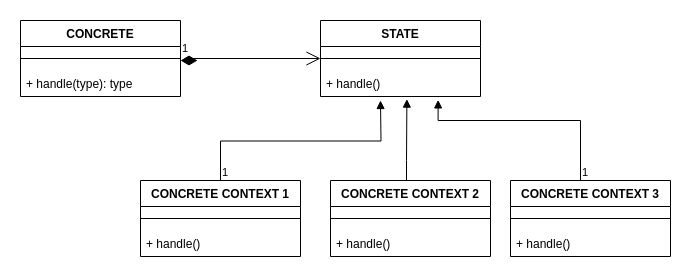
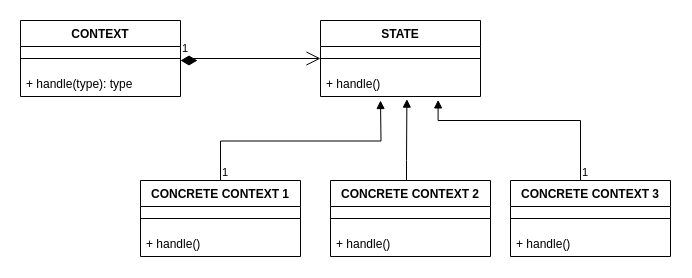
  <mxCell id="0" />
  <mxCell id="1" parent="0" />
- <mxCell id="2" value="CONCRETE" style="swimlane;fontStyle=1;align=center;verticalAlign=top;childLayout=stackLayout;horizontal=1;startSize=26;horizontalStack=0;resizeParent=1;resizeParentMax=0;resizeLast=0;collapsible=1;marginBottom=0;whiteSpace=wrap;html=1;" vertex="1" parent="1"><mxGeometry x="20" y="20" width="160" height="76" as="geometry" /></mxCell>
+ <mxCell id="2" value="CONTEXT" style="swimlane;fontStyle=1;align=center;verticalAlign=top;childLayout=stackLayout;horizontal=1;startSize=26;horizontalStack=0;resizeParent=1;resizeParentMax=0;resizeLast=0;collapsible=1;marginBottom=0;whiteSpace=wrap;html=1;" vertex="1" parent="1"><mxGeometry x="20" y="20" width="160" height="76" as="geometry" /></mxCell>
  <mxCell id="3" value="" style="line;strokeWidth=1;fillColor=none;align=left;verticalAlign=middle;spacingTop=-1;spacingLeft=3;spacingRight=3;rotatable=0;labelPosition=right;points=[];portConstraint=eastwest;strokeColor=inherit;" vertex="1" parent="2"><mxGeometry y="26" width="160" height="24" as="geometry" /></mxCell>
  <mxCell id="4" value="1" style="endArrow=open;html=1;endSize=12;startArrow=diamondThin;startSize=14;startFill=1;edgeStyle=orthogonalEdgeStyle;align=left;verticalAlign=bottom;rounded=0;entryX=0;entryY=0.5;entryDx=0;entryDy=0;" edge="1" parent="2" target="6"><mxGeometry x="-1" y="3" relative="1" as="geometry"><mxPoint x="160" y="40" as="sourcePoint" /><mxPoint x="320" y="40" as="targetPoint" /><Array as="points"><mxPoint x="170" y="40" /><mxPoint x="170" y="38" /></Array></mxGeometry></mxCell>
  <mxCell id="5" value="+ handle(type): type" style="text;strokeColor=none;fillColor=none;align=left;verticalAlign=top;spacingLeft=4;spacingRight=4;overflow=hidden;rotatable=0;points=[[0,0.5],[1,0.5]];portConstraint=eastwest;whiteSpace=wrap;html=1;" vertex="1" parent="2"><mxGeometry y="50" width="160" height="26" as="geometry" /></mxCell>
  <mxCell id="6" value="STATE" style="swimlane;fontStyle=1;align=center;verticalAlign=top;childLayout=stackLayout;horizontal=1;startSize=26;horizontalStack=0;resizeParent=1;resizeParentMax=0;resizeLast=0;collapsible=1;marginBottom=0;whiteSpace=wrap;html=1;" vertex="1" parent="1"><mxGeometry x="320" y="20" width="160" height="76" as="geometry" /></mxCell>
  <mxCell id="7" value="" style="line;strokeWidth=1;fillColor=none;align=left;verticalAlign=middle;spacingTop=-1;spacingLeft=3;spacingRight=3;rotatable=0;labelPosition=right;points=[];portConstraint=eastwest;strokeColor=inherit;" vertex="1" parent="6"><mxGeometry y="26" width="160" height="24" as="geometry" /></mxCell>
  <mxCell id="8" value="+ handle()" style="text;strokeColor=none;fillColor=none;align=left;verticalAlign=top;spacingLeft=4;spacingRight=4;overflow=hidden;rotatable=0;points=[[0,0.5],[1,0.5]];portConstraint=eastwest;whiteSpace=wrap;html=1;" vertex="1" parent="6"><mxGeometry y="50" width="160" height="26" as="geometry" /></mxCell>
  <mxCell id="9" value="CONCRETE CONTEXT 1" style="swimlane;fontStyle=1;align=center;verticalAlign=top;childLayout=stackLayout;horizontal=1;startSize=26;horizontalStack=0;resizeParent=1;resizeParentMax=0;resizeLast=0;collapsible=1;marginBottom=0;whiteSpace=wrap;html=1;" vertex="1" parent="1"><mxGeometry x="140" y="180" width="160" height="76" as="geometry" /></mxCell>
  <mxCell id="10" value="" style="line;strokeWidth=1;fillColor=none;align=left;verticalAlign=middle;spacingTop=-1;spacingLeft=3;spacingRight=3;rotatable=0;labelPosition=right;points=[];portConstraint=eastwest;strokeColor=inherit;" vertex="1" parent="9"><mxGeometry y="26" width="160" height="24" as="geometry" /></mxCell>
  <mxCell id="11" value="+ handle()" style="text;strokeColor=none;fillColor=none;align=left;verticalAlign=top;spacingLeft=4;spacingRight=4;overflow=hidden;rotatable=0;points=[[0,0.5],[1,0.5]];portConstraint=eastwest;whiteSpace=wrap;html=1;" vertex="1" parent="9"><mxGeometry y="50" width="160" height="26" as="geometry" /></mxCell>
  <mxCell id="12" value="CONCRETE CONTEXT 2" style="swimlane;fontStyle=1;align=center;verticalAlign=top;childLayout=stackLayout;horizontal=1;startSize=26;horizontalStack=0;resizeParent=1;resizeParentMax=0;resizeLast=0;collapsible=1;marginBottom=0;whiteSpace=wrap;html=1;" vertex="1" parent="1"><mxGeometry x="330" y="180" width="160" height="76" as="geometry" /></mxCell>
  <mxCell id="13" value="" style="line;strokeWidth=1;fillColor=none;align=left;verticalAlign=middle;spacingTop=-1;spacingLeft=3;spacingRight=3;rotatable=0;labelPosition=right;points=[];portConstraint=eastwest;strokeColor=inherit;" vertex="1" parent="12"><mxGeometry y="26" width="160" height="24" as="geometry" /></mxCell>
  <mxCell id="14" value="+ handle()" style="text;strokeColor=none;fillColor=none;align=left;verticalAlign=top;spacingLeft=4;spacingRight=4;overflow=hidden;rotatable=0;points=[[0,0.5],[1,0.5]];portConstraint=eastwest;whiteSpace=wrap;html=1;" vertex="1" parent="12"><mxGeometry y="50" width="160" height="26" as="geometry" /></mxCell>
  <mxCell id="15" value="CONCRETE CONTEXT 3" style="swimlane;fontStyle=1;align=center;verticalAlign=top;childLayout=stackLayout;horizontal=1;startSize=26;horizontalStack=0;resizeParent=1;resizeParentMax=0;resizeLast=0;collapsible=1;marginBottom=0;whiteSpace=wrap;html=1;" vertex="1" parent="1"><mxGeometry x="510" y="180" width="160" height="76" as="geometry" /></mxCell>
  <mxCell id="16" value="" style="endArrow=block;endFill=1;html=1;edgeStyle=orthogonalEdgeStyle;align=left;verticalAlign=top;rounded=0;entryX=0.735;entryY=1.131;entryDx=0;entryDy=0;entryPerimeter=0;" edge="1" parent="15" target="8"><mxGeometry x="-1" relative="1" as="geometry"><mxPoint x="70" as="sourcePoint" /><mxPoint x="230" as="targetPoint" /><Array as="points"><mxPoint x="70" y="-60" /><mxPoint x="-72" y="-60" /></Array></mxGeometry></mxCell>
  <mxCell id="17" value="1" style="edgeLabel;resizable=0;html=1;align=left;verticalAlign=bottom;" connectable="0" vertex="1" parent="16"><mxGeometry x="-1" relative="1" as="geometry" /></mxCell>
  <mxCell id="18" value="" style="line;strokeWidth=1;fillColor=none;align=left;verticalAlign=middle;spacingTop=-1;spacingLeft=3;spacingRight=3;rotatable=0;labelPosition=right;points=[];portConstraint=eastwest;strokeColor=inherit;" vertex="1" parent="15"><mxGeometry y="26" width="160" height="24" as="geometry" /></mxCell>
  <mxCell id="19" value="+ handle()" style="text;strokeColor=none;fillColor=none;align=left;verticalAlign=top;spacingLeft=4;spacingRight=4;overflow=hidden;rotatable=0;points=[[0,0.5],[1,0.5]];portConstraint=eastwest;whiteSpace=wrap;html=1;" vertex="1" parent="15"><mxGeometry y="50" width="160" height="26" as="geometry" /></mxCell>
  <mxCell id="20" value="" style="endArrow=block;endFill=1;html=1;edgeStyle=orthogonalEdgeStyle;align=left;verticalAlign=top;rounded=0;exitX=0.5;exitY=0;exitDx=0;exitDy=0;" edge="1" parent="1" source="9"><mxGeometry x="-1" relative="1" as="geometry"><mxPoint x="220" y="150" as="sourcePoint" /><mxPoint x="380" y="100" as="targetPoint" /><mxPoint as="offset" /></mxGeometry></mxCell>
  <mxCell id="21" value="1" style="edgeLabel;resizable=0;html=1;align=left;verticalAlign=bottom;" connectable="0" vertex="1" parent="20"><mxGeometry x="-1" relative="1" as="geometry" /></mxCell>
  <mxCell id="22" value="" style="html=1;verticalAlign=bottom;endArrow=block;edgeStyle=elbowEdgeStyle;elbow=vertical;curved=0;rounded=0;entryX=0.54;entryY=1.1;entryDx=0;entryDy=0;entryPerimeter=0;" edge="1" parent="1" source="12" target="8"><mxGeometry width="80" relative="1" as="geometry"><mxPoint x="270" y="240" as="sourcePoint" /><mxPoint x="350" y="240" as="targetPoint" /><Array as="points"><mxPoint x="406" y="160" /></Array></mxGeometry></mxCell>
